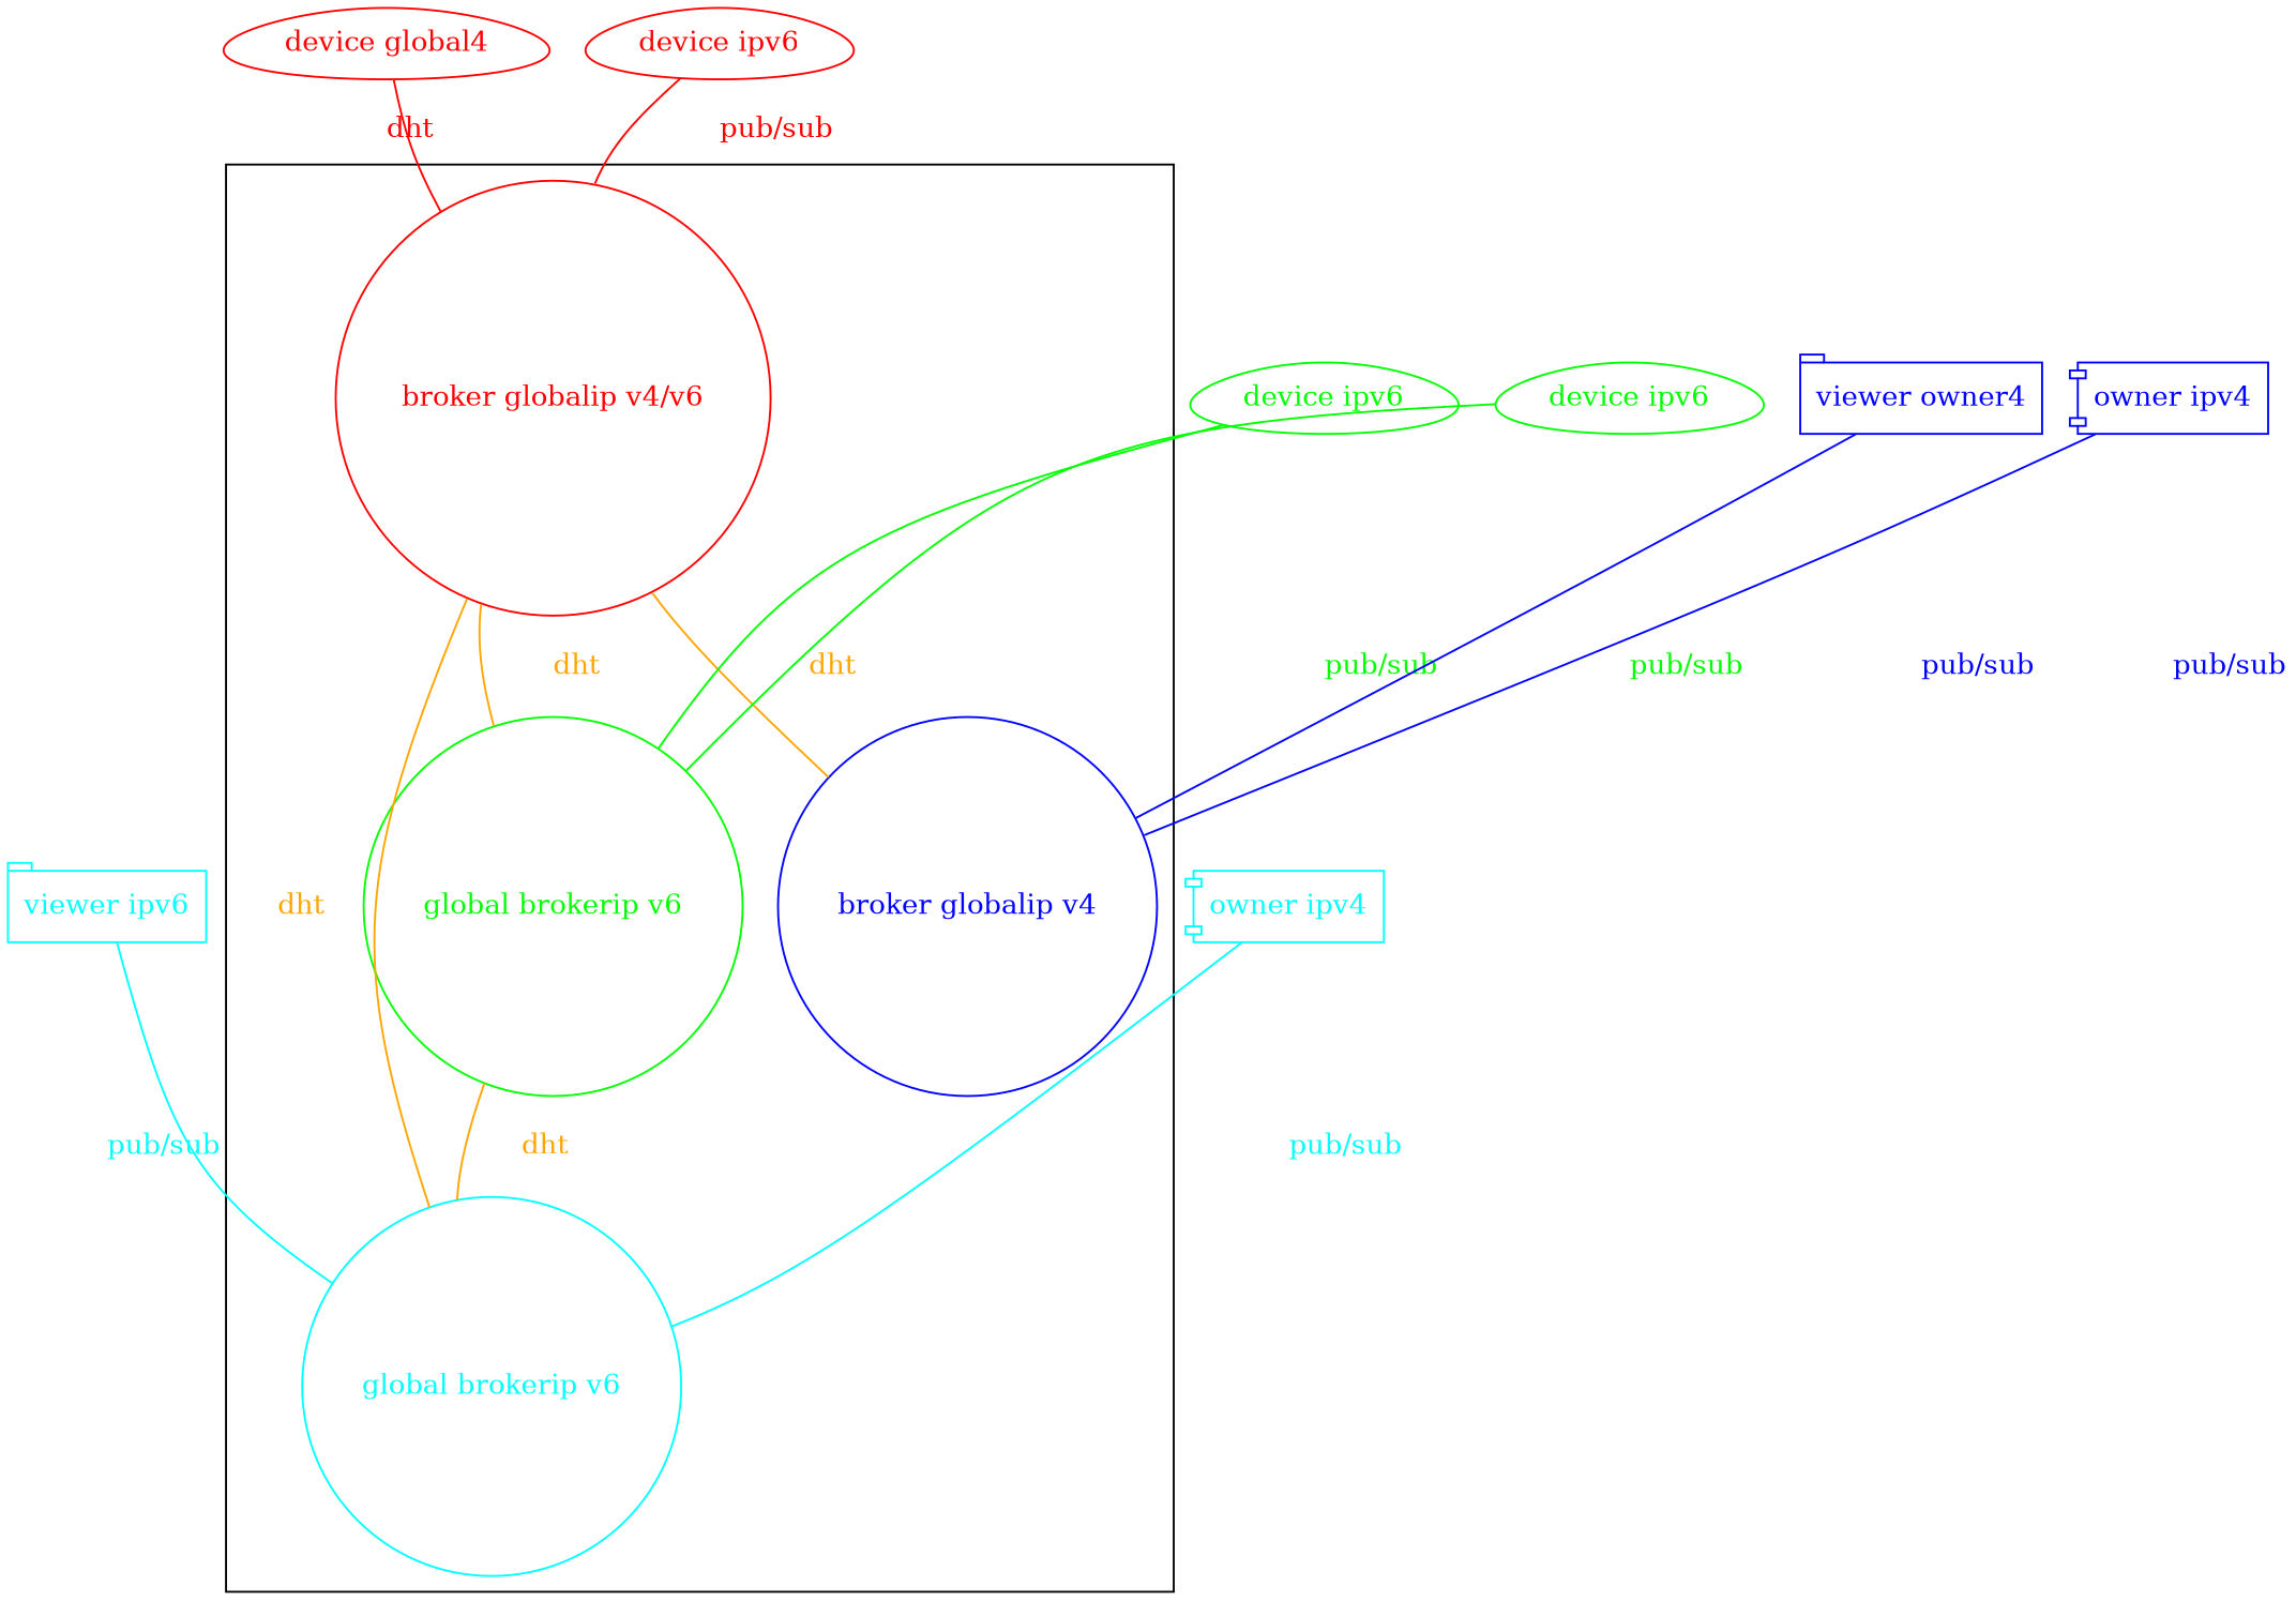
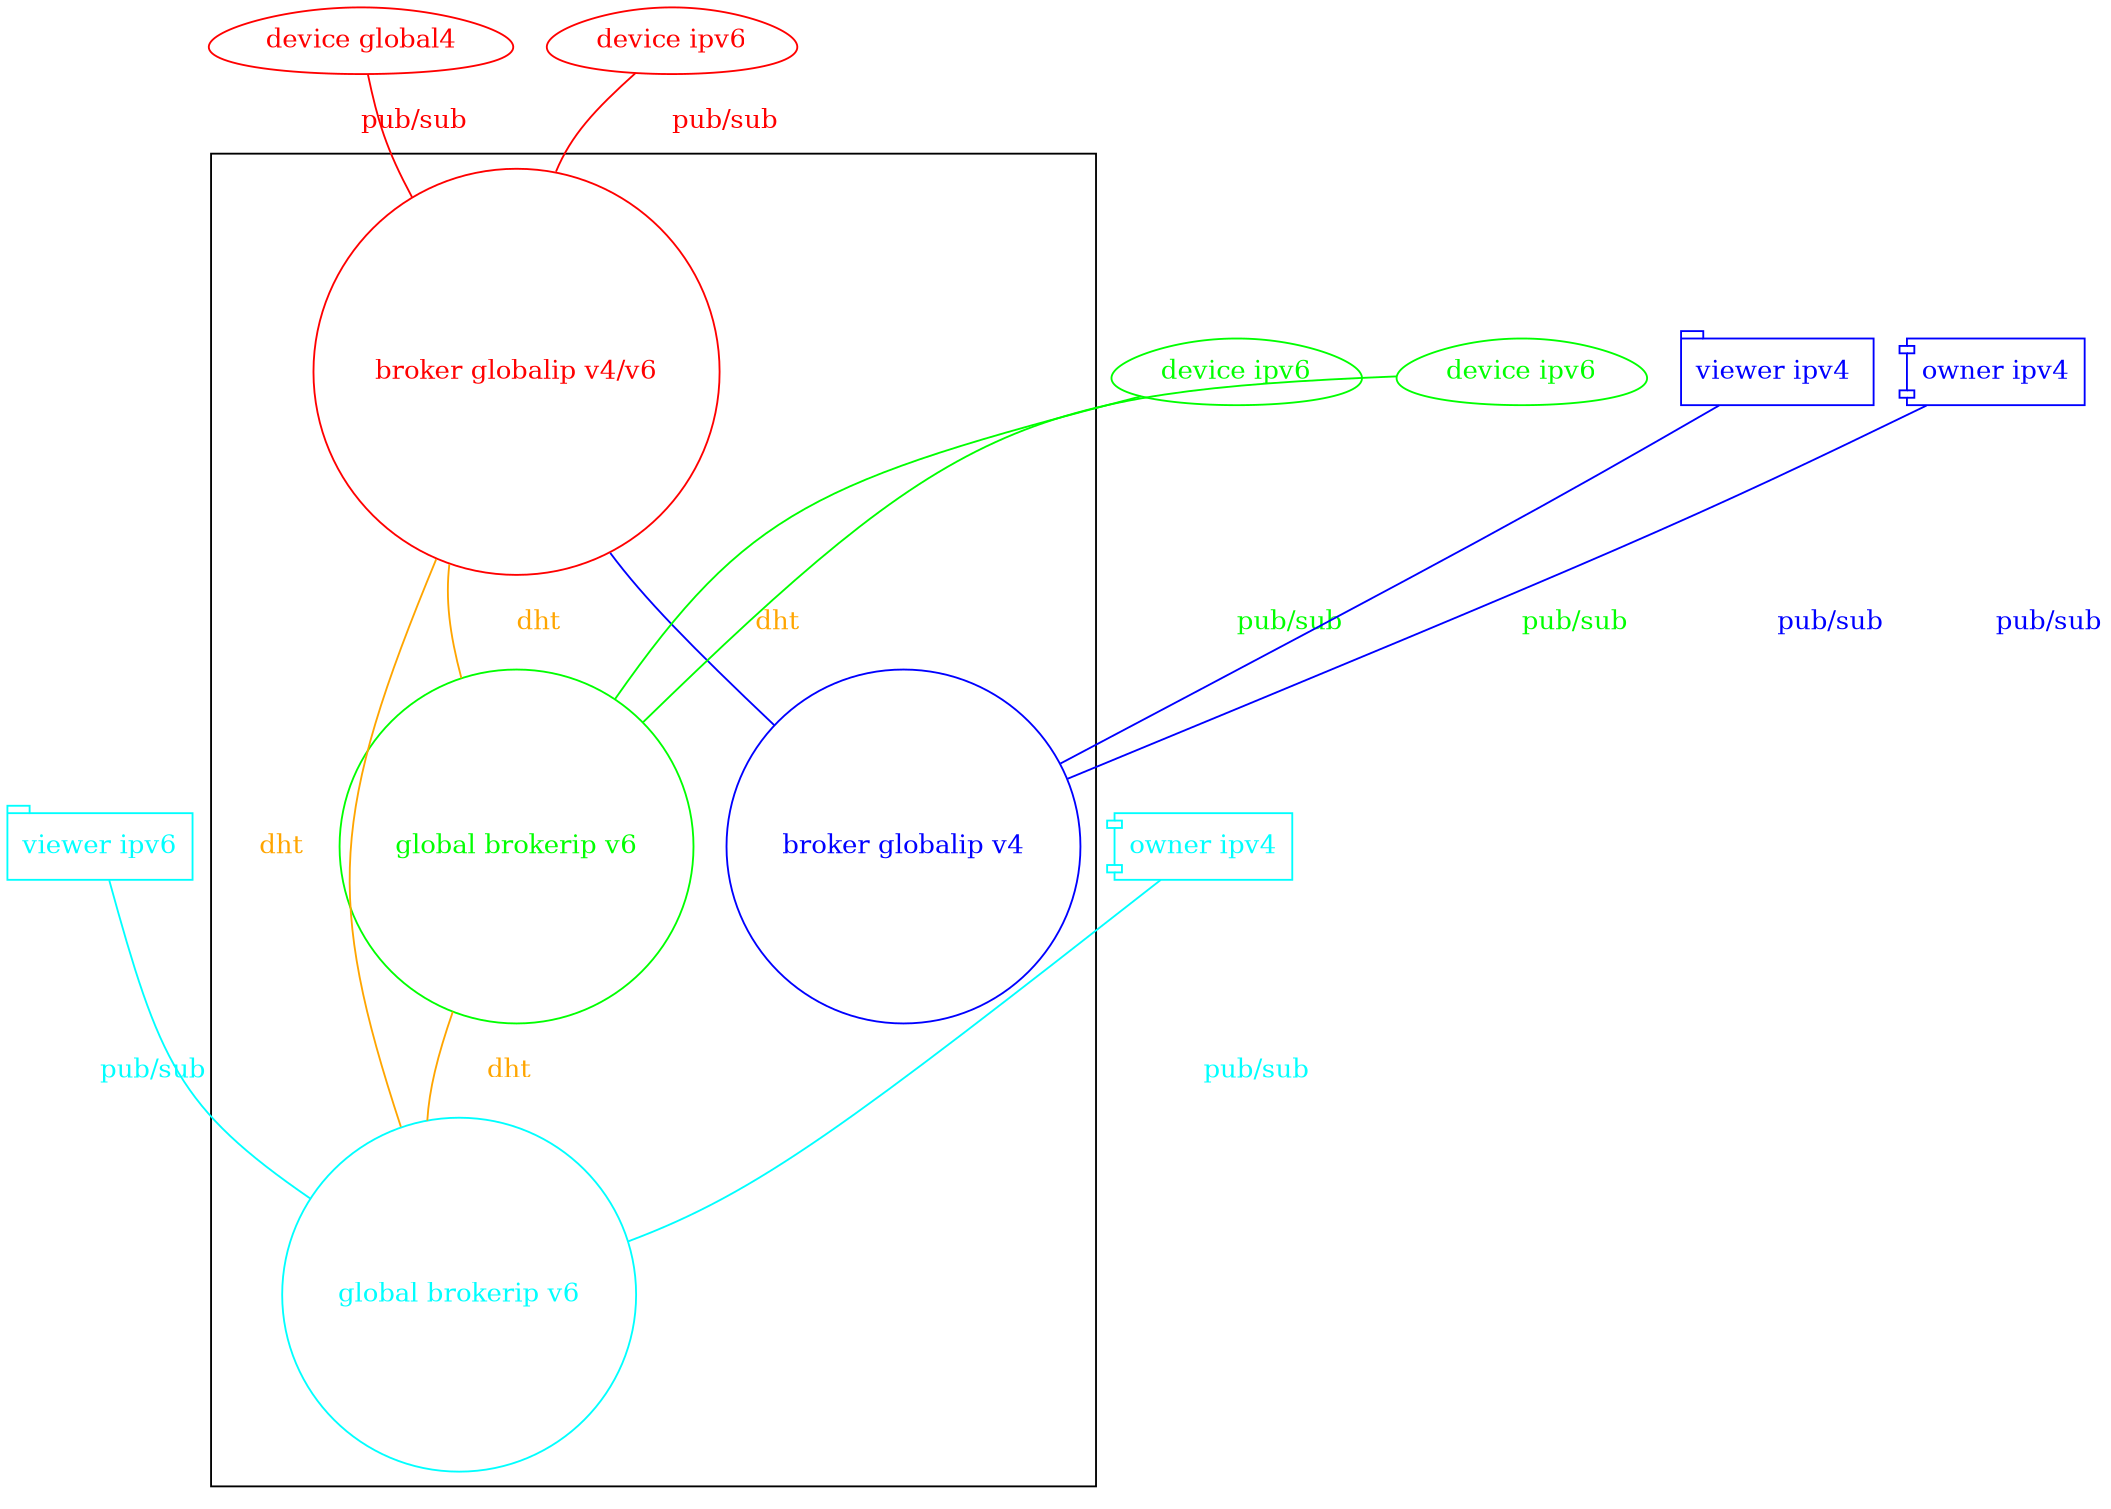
  graph {
    splines=curved
    node [color=red fontcolor=red shape=circle]
    edge [color=orange fontcolor=orange]
    n1 [label="broker globalip v4/v6"]
    n2 [color=green fontcolor=green label="global brokerip v6"]
    n3 [color=blue fontcolor=blue label="broker globalip v4"]
    n4 [color=cyan fontcolor=cyan label="global brokerip v6"]
    n5 [label="device global4" shape=egg]
    n6 [label="device ipv6" shape=egg]
    n7 [color=green fontcolor=green label="device ipv6" shape=egg]
    n8 [color=green fontcolor=green label="device ipv6" shape=egg]
-   n9 [color=blue fontcolor=blue label="viewer owner4" shape=tab]
+   n9 [color=blue fontcolor=blue label="viewer ipv4 " shape=tab]
    n10 [color=blue fontcolor=blue label="owner ipv4" shape=component]
    n11 [color=cyan fontcolor=cyan label="viewer ipv6" shape=tab]
    n12 [color=cyan fontcolor=cyan label="owner ipv4" shape=component]
    subgraph cluster_1 {
      n1
      n2
      n3
      n4
    }
    n1 -- n2 [label=dht]
-   n1 -- n3 [label=dht]
+   n1 -- n3 [color=blue label=dht]
    n1 -- n4 [label=dht]
    n2 -- n4 [label=dht]
-   n5 -- n1 [color=red fontcolor=red label=dht]
+   n5 -- n1 [color=red fontcolor=red label="pub/sub"]
    n6 -- n1 [color=red fontcolor=red label="pub/sub"]
    n7 -- n2 [color=green fontcolor=green label="pub/sub"]
    n8 -- n2 [color=green fontcolor=green label="pub/sub"]
    n9 -- n3 [color=blue fontcolor=blue label="pub/sub"]
    n10 -- n3 [color=blue fontcolor=blue label="pub/sub"]
    n11 -- n4 [color=cyan fontcolor=cyan label="pub/sub"]
    n12 -- n4 [color=cyan fontcolor=cyan label="pub/sub"]
  }
